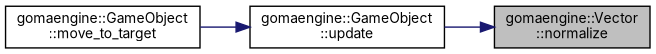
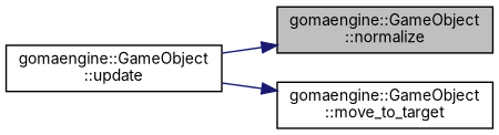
  digraph {
    fontname=Inter
    rankdir=RL
    node [color=black fillcolor=white fontname=Inter fontsize=10 shape=record style=filled]
    edge [color=midnightblue dir=back fontname=Inter fontsize=10 labelfontname=Helvetica labelfontsize=10 style=solid]
-   n1 [fillcolor=grey75 fontcolor=black height=0.2 label="gomaengine::Vector\l::normalize" width=0.4]
+   n1 [fillcolor=grey75 fontcolor=black height=0.2 label="gomaengine::GameObject\l::normalize" width=0.4]
    n2 [height=0.2 label="gomaengine::GameObject\l::update" width=0.4]
    n3 [height=0.2 label="gomaengine::GameObject\l::move_to_target" width=0.4]
    n1 -> n2
-   n2 -> n3
+   n3 -> n2
  }
